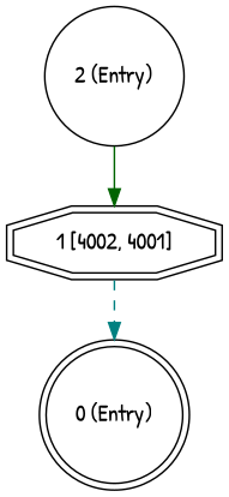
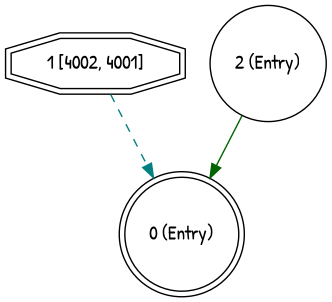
  strict digraph {
    fontname="Patrick Hand"
    node [callees="[]" fontname="Patrick Hand" markType=0 markers="[]"]
    edge [backedge=False fontname="Patrick Hand"]
    n1 [label="0 (Entry)" orderedSuccessors="[]" shape=doublecircle]
    n2 [callees="['MARK']" label="1 [4002, 4001]" markType=3 markers="[4002, 4001]" orderedSuccessors="['0']" shape=doubleoctagon]
    n3 [label="2 (Entry)" orderedSuccessors="['1']" shape=circle]
    n2 -> n1 [color=teal style=dashed]
-   n3 -> n2 [color=darkgreen style=solid]
+   n3 -> n1 [color=darkgreen style=solid]
  }
